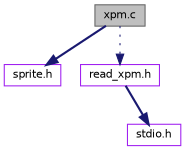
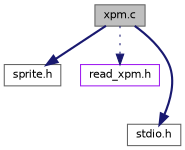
  digraph {
    node [color=gray40 fillcolor=white fontname=Helvetica fontsize=10 shape=record style=filled]
    edge [color=midnightblue fontname=Helvetica fontsize=10 labelfontname=Helvetica labelfontsize=10 style=bold]
    n1 [fillcolor=grey75 fontcolor=black height=0.2 label="xpm.c" width=0.4]
-   n2 [color=purple height=0.2 label="sprite.h" width=0.4]
+   n2 [height=0.2 label="sprite.h" width=0.4]
    n3 [color=purple height=0.2 label="read_xpm.h" width=0.4]
-   n4 [color=purple height=0.2 label="stdio.h" width=0.4]
+   n4 [height=0.2 label="stdio.h" width=0.4]
    n1 -> n2
    n1 -> n3 [style=dotted]
-   n3 -> n4
+   n1 -> n4
  }
